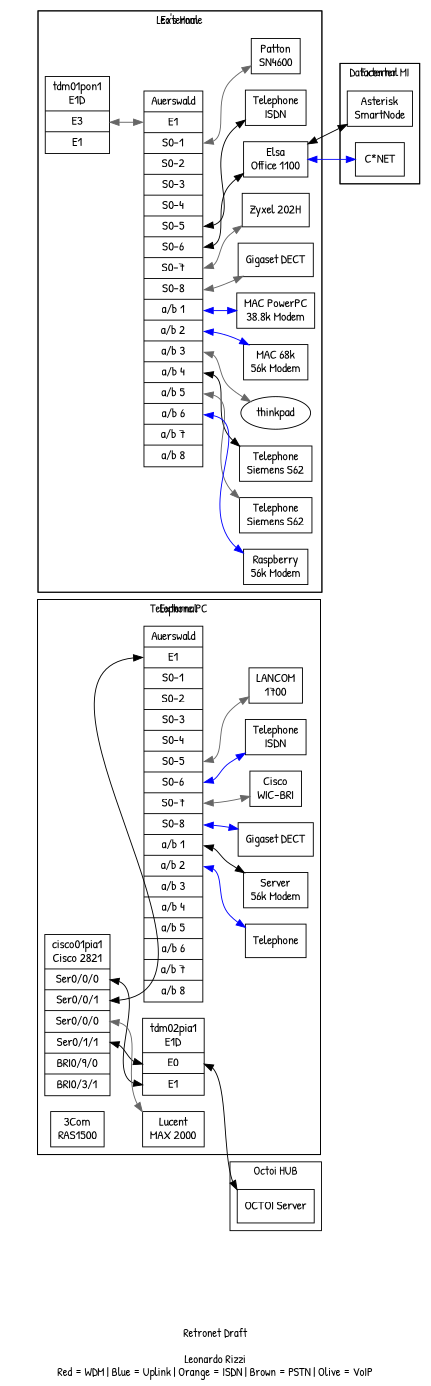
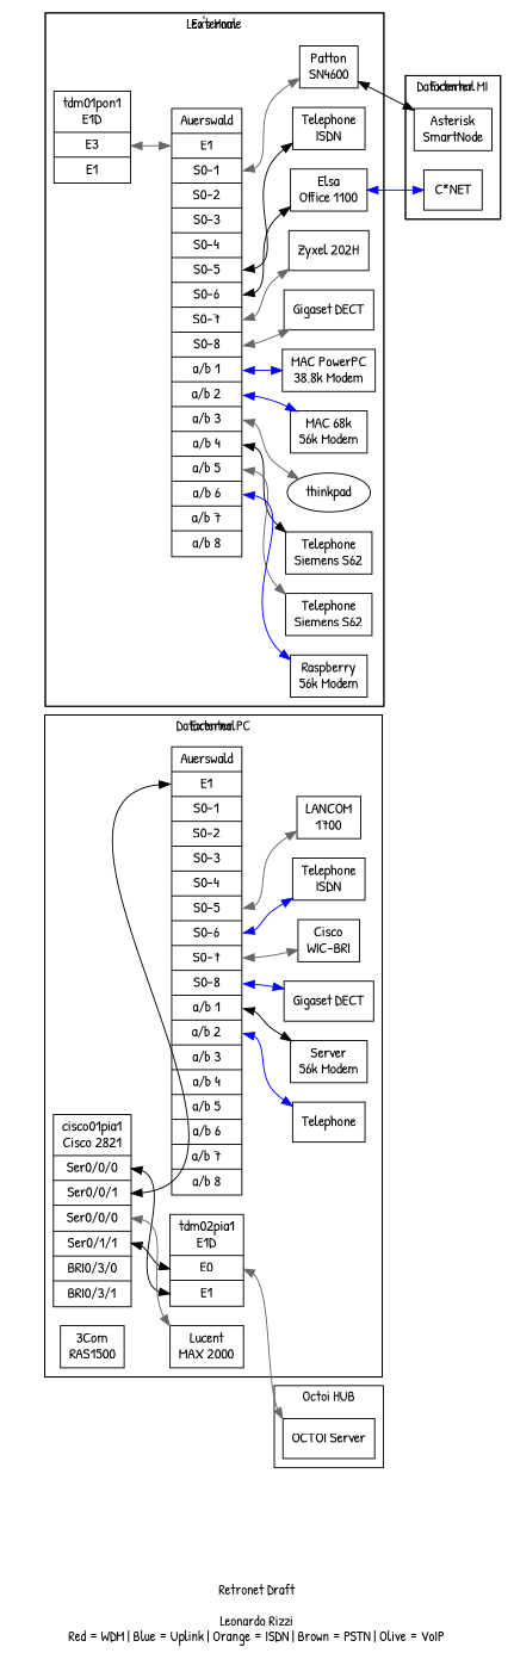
  graph {
    compound=true
    fontname="Patrick Hand"
    fontsize=13
    label="\nRetronet Draft\n\nLeonardo Rizzi\nRed = WDM | Blue = Uplink | Orange = ISDN | Brown = PSTN | Olive = VoIP"
    rankdir=LR
    node [fontname="Patrick Hand" shape=record]
    edge [color=gray40 dir=both fontname="Patrick Hand"]
    n1 [label="<host>Auerswald|<e1>E1|<s01>S0-1|<s02>S0-2|<s03>S0-3|<s04>S0-4|<s05>S0-5|<s06>S0-6|<s07>S0-7|<s08>S0-8|<ab1>a/b 1|<ab2>a/b 2|<ab3>a/b 3|<ab4>a/b 4|<ab5>a/b 5|<ab6>a/b 6|<ab7>a/b 7|<ab8>a/b 8"]
    n2 [label="<host>tdm02pia1\nE1D|<e0>E0|<e1>E1"]
-   n3 [label="<host>cisco01pia1\nCisco 2821|<s000>Ser0/0/0|<s001>Ser0/0/1|<s010>Ser0/0/0|<s011>Ser0/1/1|<bri030>BRI0/9/0|<bri031>BRI0/3/1"]
+   n3 [label="<host>cisco01pia1\nCisco 2821|<s000>Ser0/0/0|<s001>Ser0/0/1|<s010>Ser0/0/0|<s011>Ser0/1/1|<bri030>BRI0/3/0|<bri031>BRI0/3/1"]
    n4 [label="<host>3Com\nRAS1500"]
    n5 [label="<host>Lucent\nMAX 2000"]
    n6 [label="<host>Cisco\nWIC-BRI"]
    n7 [label="<host>LANCOM\n1700"]
    n8 [label="Server\n56k Modem"]
    n9 [label=Telephone]
    n10 [label="Gigaset DECT"]
    n11 [label="Telephone\nISDN"]
    n12 [label="<host>Asterisk\nSmartNode"]
    n13 [label="<host>C*NET"]
    n14 [label="<host>Auerswald|<e1>E1|<s01>S0-1|<s02>S0-2|<s03>S0-3|<s04>S0-4|<s05>S0-5|<s06>S0-6|<s07>S0-7|<s08>S0-8|<ab1>a/b 1|<ab2>a/b 2|<ab3>a/b 3|<ab4>a/b 4|<ab5>a/b 5|<ab6>a/b 6|<ab7>a/b 7|<ab8>a/b 8"]
    n15 [label="<host>tdm01pon1\nE1D|<e0>E3|<e1>E1"]
    n16 [label="Gigaset DECT"]
    n17 [label="Zyxel 202H"]
    n18 [label="Elsa\nOffice 1100"]
    n19 [label="Telephone\nSiemens S62"]
    n20 [label="Telephone\nSiemens S62"]
    n21 [label="Telephone\nISDN"]
    n22 [label="MAC PowerPC\n38.8k Modem"]
    n23 [label="MAC 68k\n56k Modem"]
    n24 [label="Raspberry\n56k Modem"]
    n25 [label="<host>Patton\nSN4600"]
    thinkpad [shape=""]
    n27 [label="OCTOI Server"]
    subgraph cluster_1 {
-     label="Telephone PC"
+     label="Datacenter PC"
      n1
      n2
      n3
      n4
      n5
      n6
      n7
      n8
      n9
      n10
      n11
      subgraph cluster_2 {
        label=External
      }
    }
    subgraph cluster_3 {
      label="Datacenter MI"
      n12
      n13
      subgraph cluster_4 {
        label=External
      }
    }
    subgraph cluster_5 {
      label="Leo's Home"
      n14
      n15
      n16
      n17
      n18
      n19
      n20
      n21
      n22
      n23
      n24
      n25
      thinkpad
      subgraph cluster_6 {
        label=External
      }
    }
    subgraph cluster_7 {
      label="Octoi HUB"
      n27
    }
    n1 -- n6 [tailport=s07]
    n1 -- n7 [tailport=s05]
    n1 -- n8 [color=black tailport=ab1]
    n1 -- n9 [color=blue tailport=ab2]
    n1 -- n10 [color=blue tailport=s08]
    n1 -- n11 [color=blue tailport=s06]
-   n2 -- n27 [color=black headport=host tailport=e0]
+   n2 -- n27 [headport=host tailport=e0]
    n3 -- n1 [color=black headport=e1 tailport=s001]
    n3 -- n2 [color=black headport=e1 tailport=s000]
    n3 -- n2 [color=black headport=e0 tailport=s011]
    n3 -- n5 [headport=e1 tailport=s010]
    n14 -- n16 [tailport=s08]
    n14 -- n17 [tailport=s07]
    n14 -- n18 [color=black tailport=s06]
    n14 -- n19 [color=black tailport=ab4]
    n14 -- n20 [tailport=ab5]
    n14 -- n21 [color=black tailport=s05]
    n14 -- n22 [color=blue tailport=ab1]
    n14 -- n23 [color=blue tailport=ab2]
    n14 -- n24 [color=blue tailport=ab6]
    n14 -- n25 [tailport=s01]
    n14 -- thinkpad [tailport=ab3]
    n15 -- n14 [headport=e1 tailport=e0]
    n18 -- n13 [color=blue]
-   n18 -- n12 [color=black]
+   n25 -- n12 [color=black]
  }
